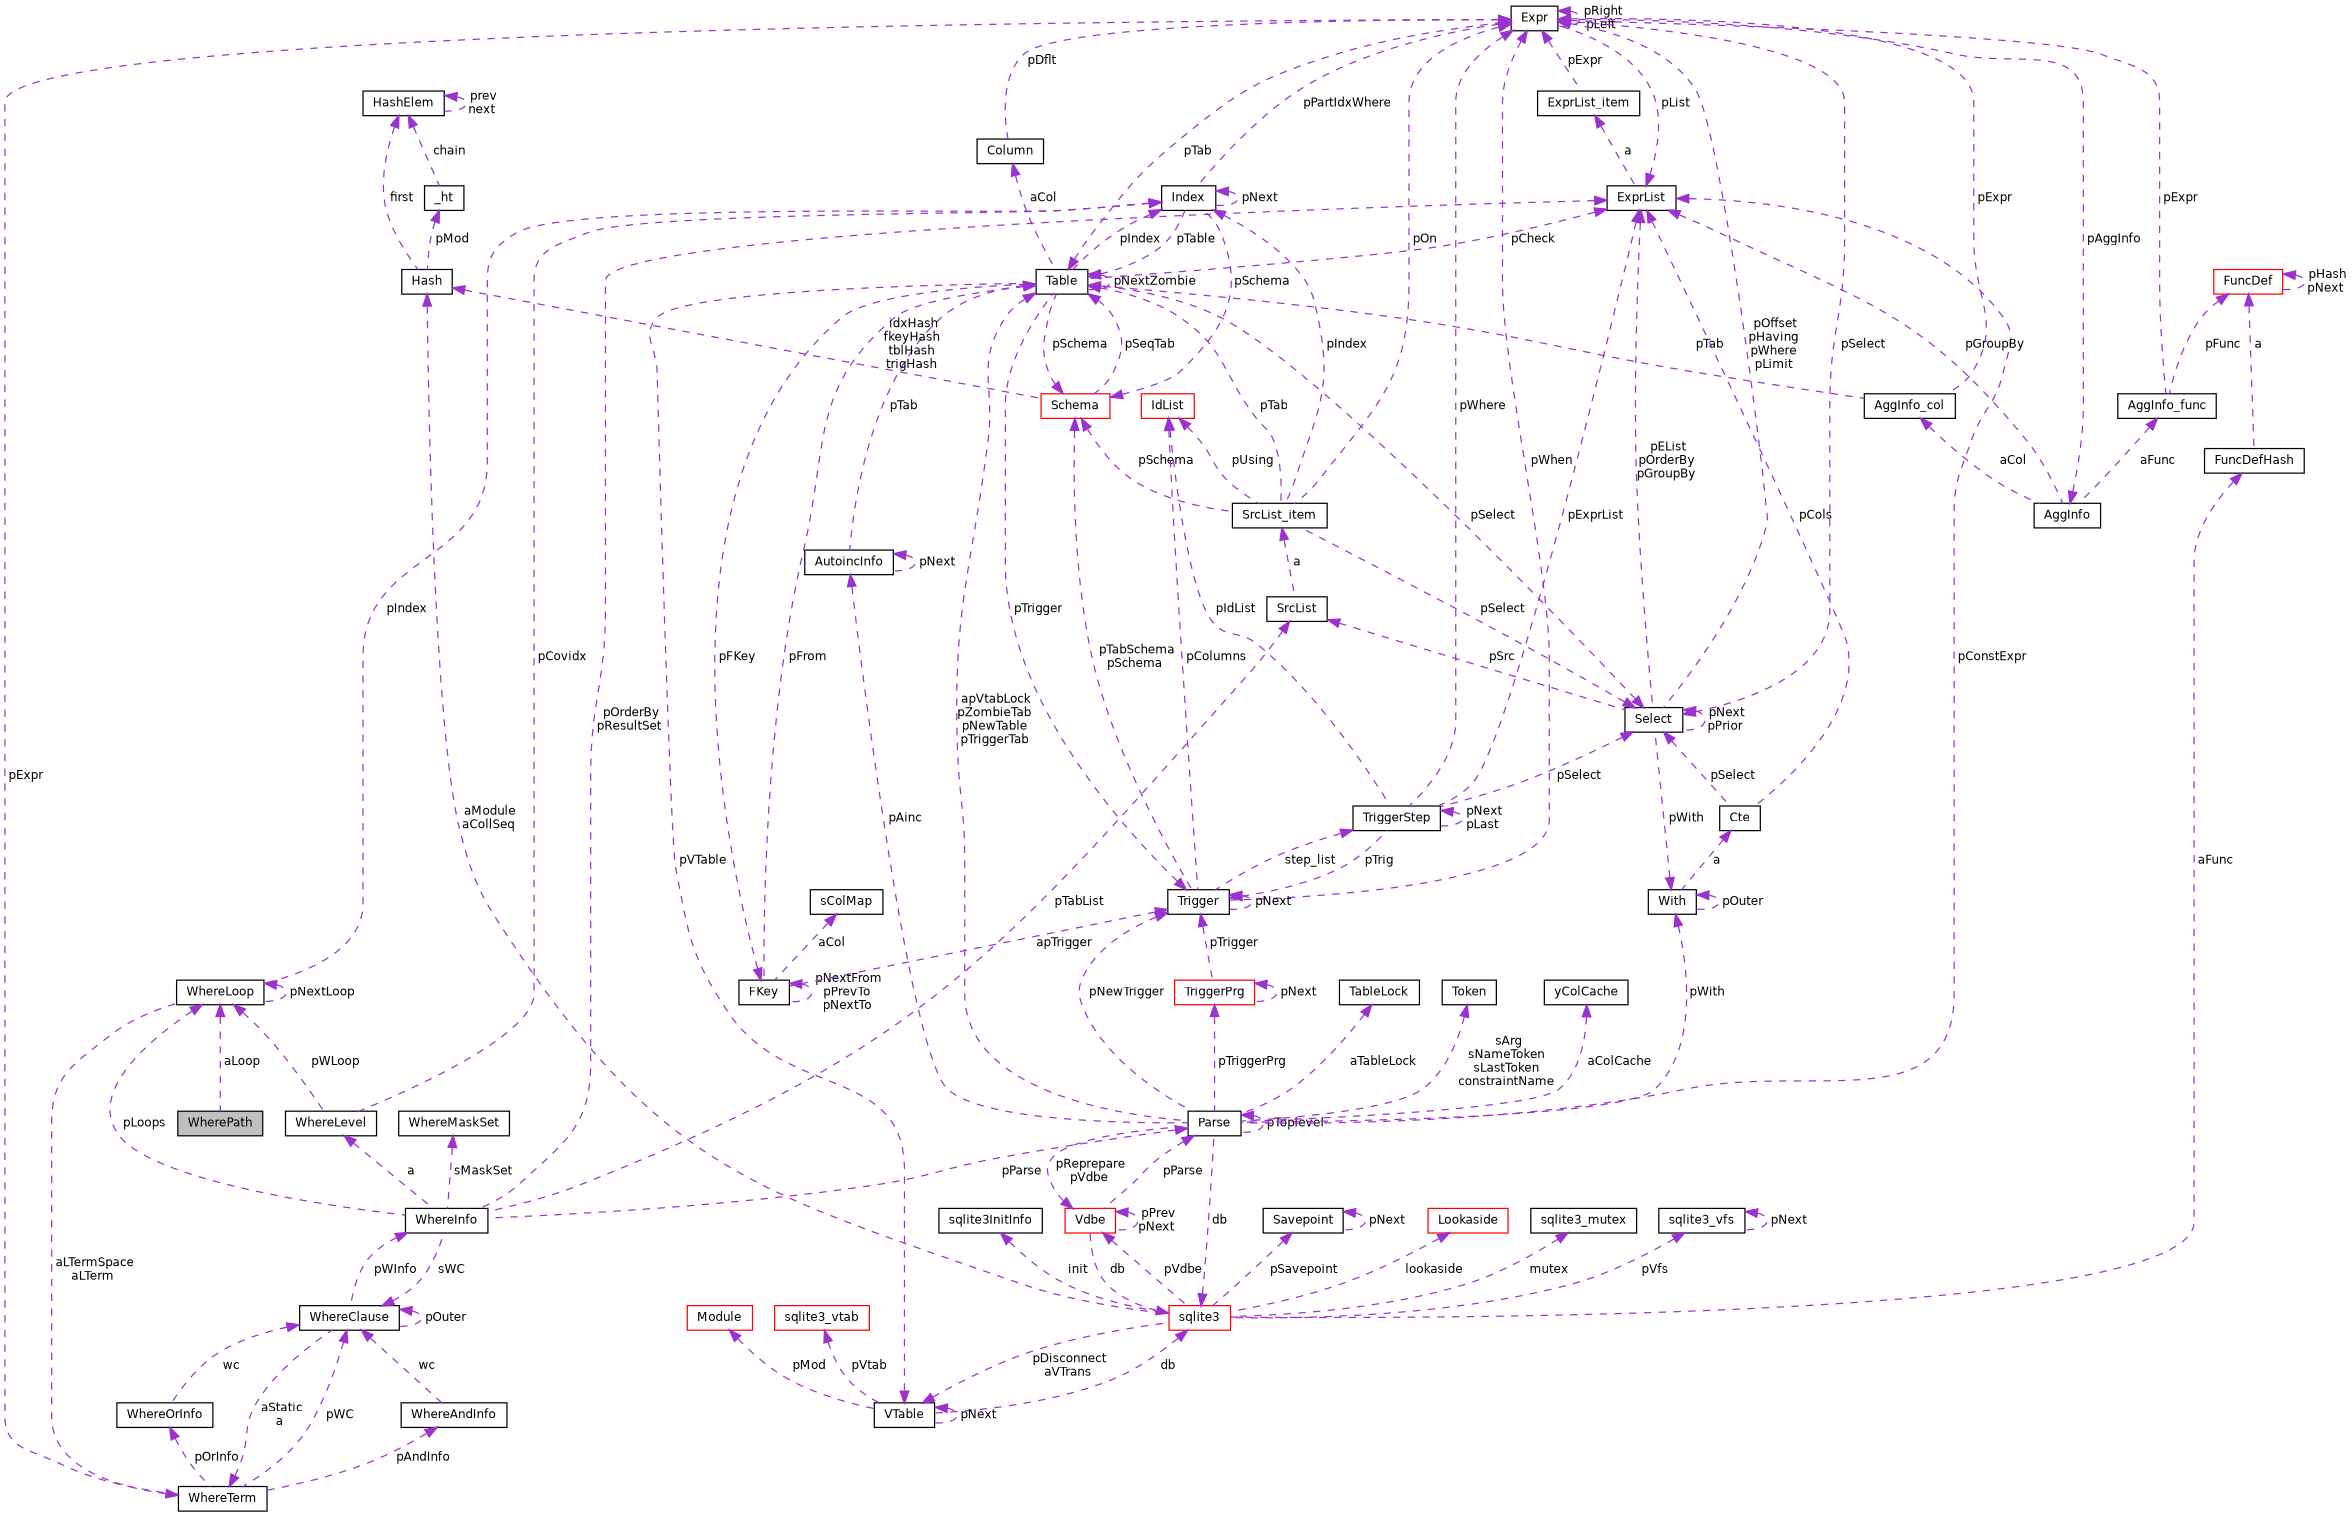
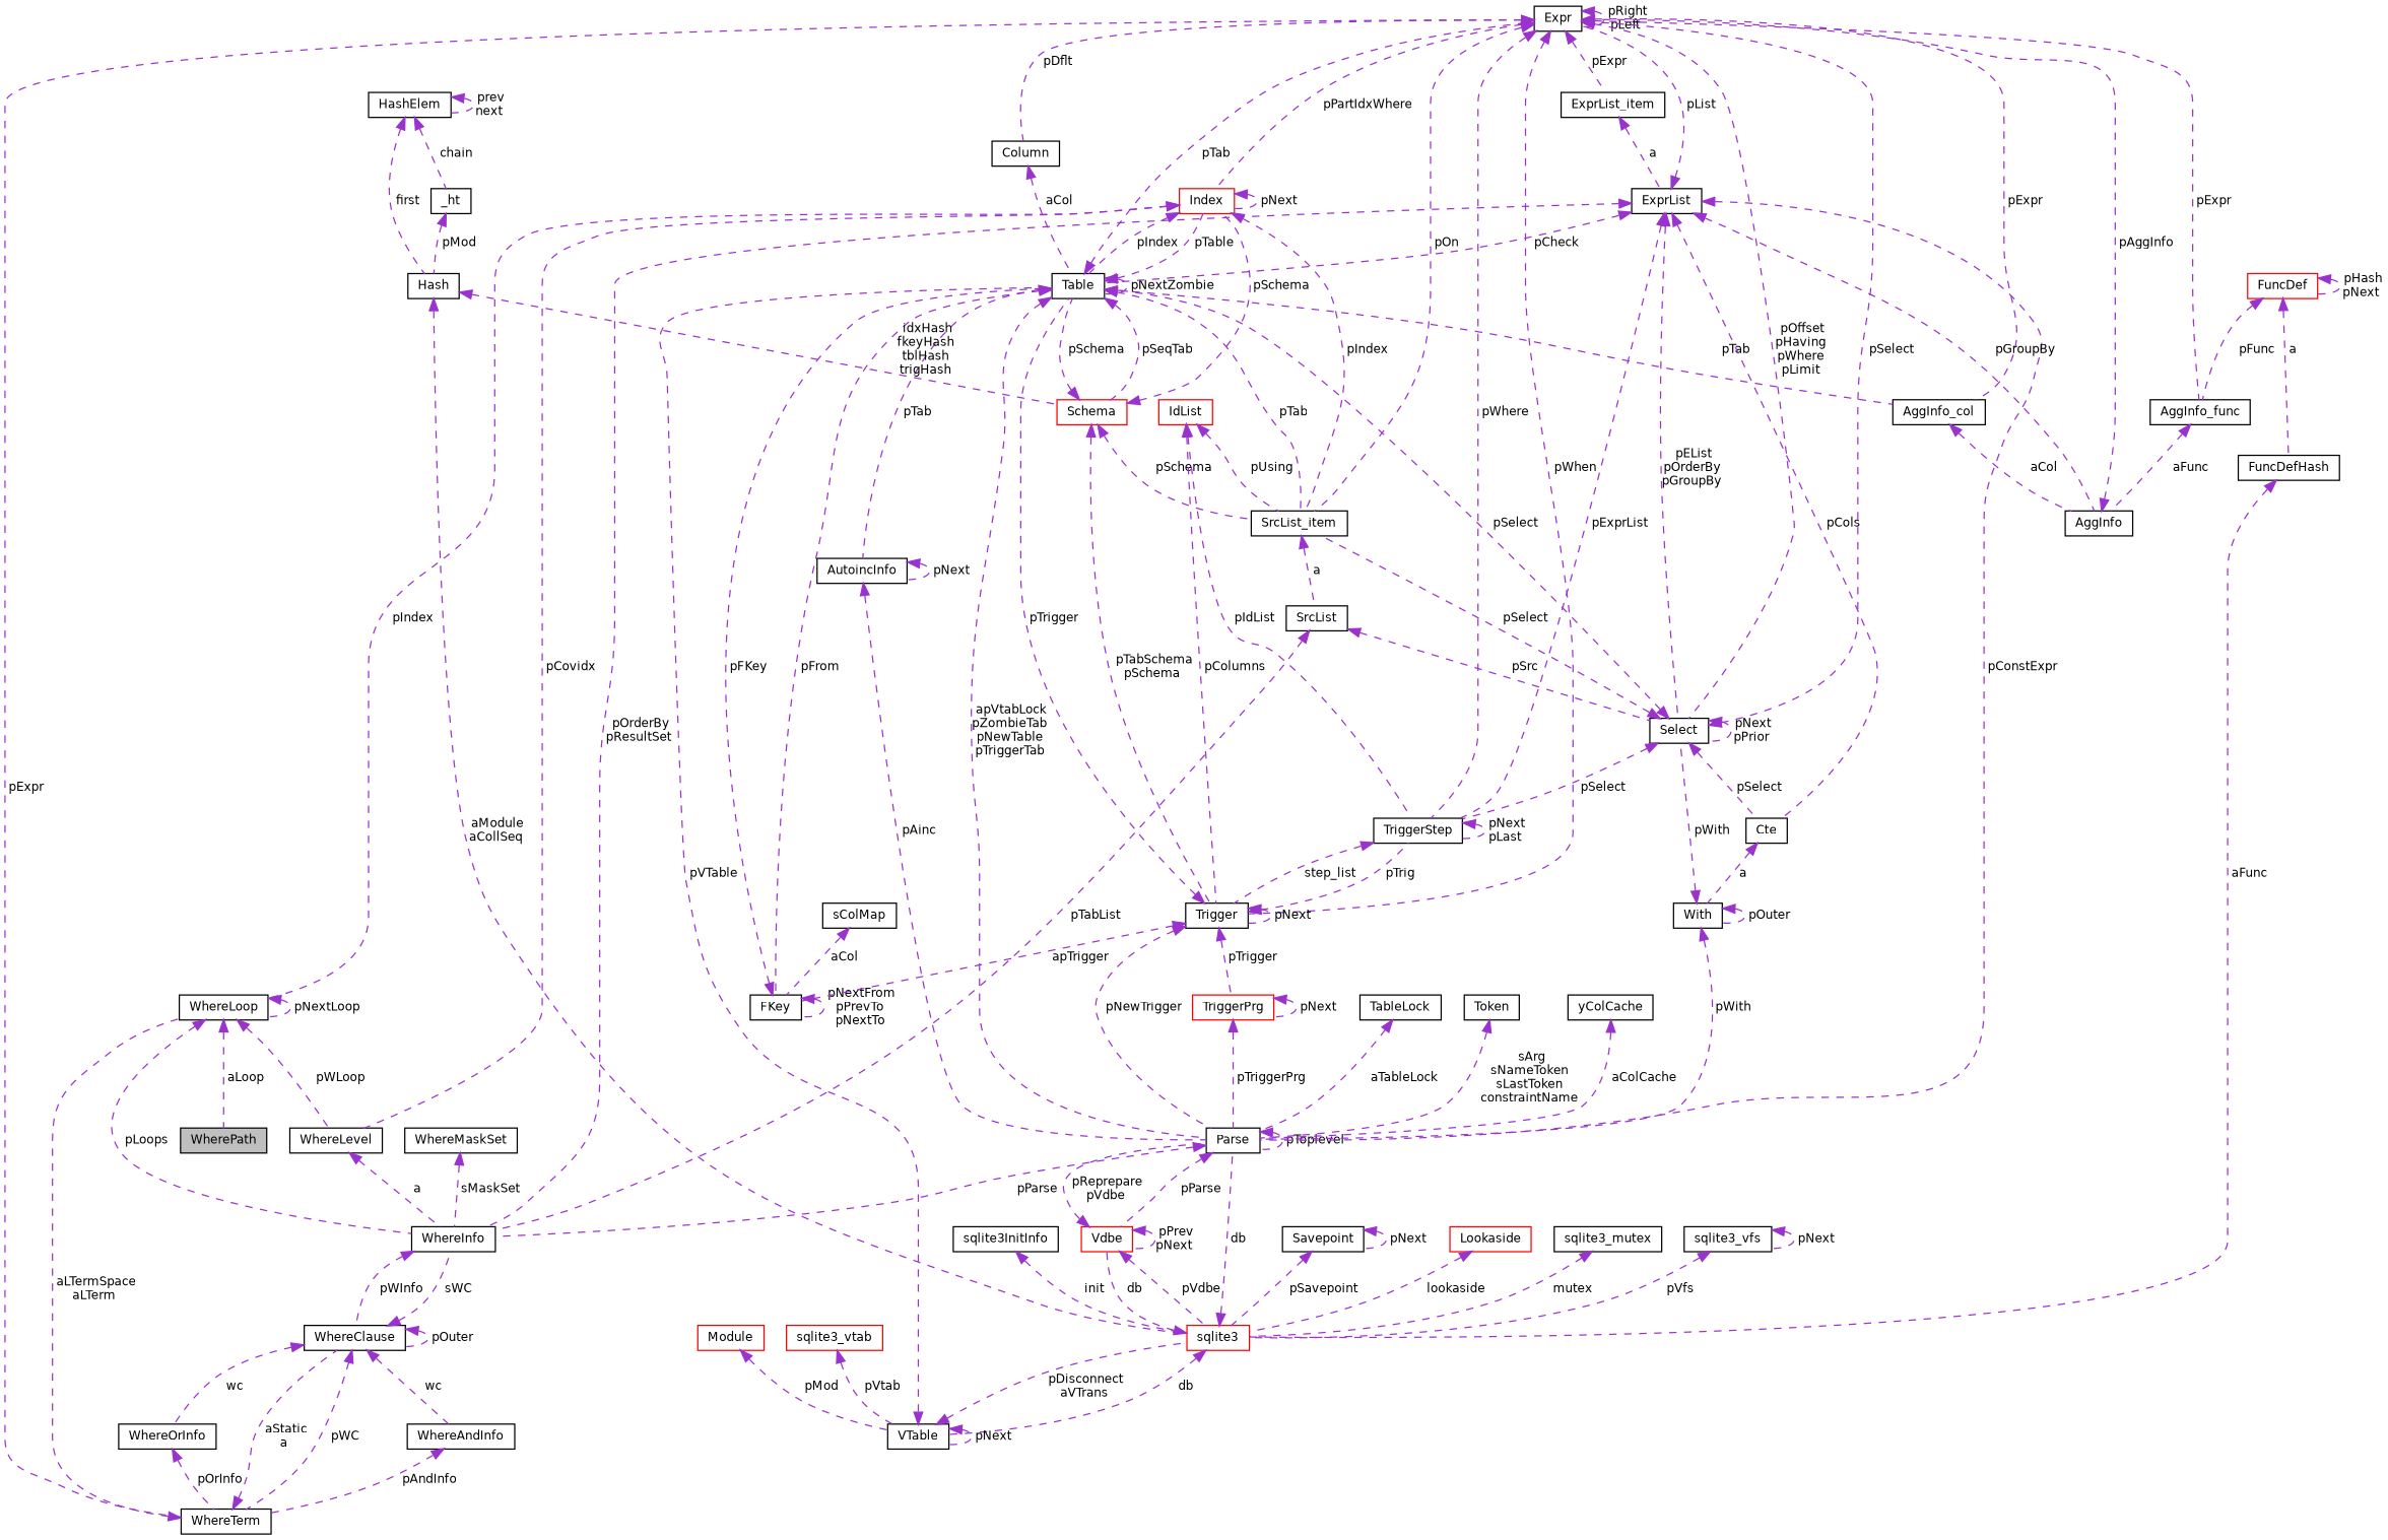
  digraph {
    node [color=black fillcolor=white fontname=Helvetica fontsize=10 shape=record style=filled]
    edge [color=darkorchid3 dir=back fontname=Helvetica fontsize=10 labelfontname=Helvetica labelfontsize=10 style=dashed]
    n1 [fillcolor=grey75 fontcolor=black height=0.2 label=WherePath width=0.4]
    n2 [height=0.2 label=WhereLoop width=0.4]
    n3 [height=0.2 label=WhereInfo width=0.4]
    n4 [height=0.2 label=WhereLevel width=0.4]
    n5 [height=0.2 label=WhereClause width=0.4]
    n6 [height=0.2 label=WhereTerm width=0.4]
    n7 [height=0.2 label=WhereAndInfo width=0.4]
    n8 [height=0.2 label=WhereOrInfo width=0.4]
-   n9 [height=0.2 label=Index width=0.4]
+   n9 [color=red height=0.2 label=Index width=0.4]
    n10 [height=0.2 label=Table width=0.4]
    n11 [height=0.2 label=SrcList_item width=0.4]
    n12 [color=red height=0.2 label=Schema width=0.4]
    n13 [height=0.2 label=Expr width=0.4]
    n14 [height=0.2 label=AggInfo_col width=0.4]
    n15 [height=0.2 label=FKey width=0.4]
    n16 [height=0.2 label=Parse width=0.4]
    n17 [height=0.2 label=AutoincInfo width=0.4]
    n18 [height=0.2 label=SrcList width=0.4]
    n19 [height=0.2 label=Trigger width=0.4]
    n20 [height=0.2 label=TriggerStep width=0.4]
    n21 [color=red height=0.2 label=TriggerPrg width=0.4]
    n22 [height=0.2 label=Column width=0.4]
    n23 [height=0.2 label=AggInfo_func width=0.4]
    n24 [height=0.2 label=ExprList_item width=0.4]
    n25 [height=0.2 label=Select width=0.4]
    n26 [height=0.2 label=AggInfo width=0.4]
    n27 [color=red height=0.2 label=Vdbe width=0.4]
    n28 [height=0.2 label=ExprList width=0.4]
    n29 [height=0.2 label=Cte width=0.4]
    n30 [color=red height=0.2 label=FuncDef width=0.4]
    n31 [height=0.2 label=FuncDefHash width=0.4]
    n32 [color=red height=0.2 label=sqlite3 width=0.4]
    n33 [height=0.2 label=With width=0.4]
    n34 [color=red height=0.2 label=IdList width=0.4]
    n35 [height=0.2 label=sColMap width=0.4]
    n36 [height=0.2 label=VTable width=0.4]
    n37 [height=0.2 label=TableLock width=0.4]
    n38 [height=0.2 label=Token width=0.4]
    n39 [height=0.2 label=yColCache width=0.4]
    n40 [height=0.2 label=Savepoint width=0.4]
    n41 [color=red height=0.2 label=Lookaside width=0.4]
    n42 [height=0.2 label=sqlite3_mutex width=0.4]
    n43 [height=0.2 label=sqlite3_vfs width=0.4]
    n44 [height=0.2 label=sqlite3InitInfo width=0.4]
    n45 [height=0.2 label=Hash width=0.4]
    n46 [height=0.2 label=_ht width=0.4]
    n47 [height=0.2 label=HashElem width=0.4]
    n48 [color=red height=0.2 label=Module width=0.4]
    n49 [color=red height=0.2 label=sqlite3_vtab width=0.4]
    n50 [height=0.2 label=WhereMaskSet width=0.4]
    n2 -> n1 [label=" aLoop"]
    n2 -> n2 [label=" pNextLoop"]
    n2 -> n3 [label=" pLoops"]
    n2 -> n4 [label=" pWLoop"]
    n3 -> n5 [label=" pWInfo"]
    n4 -> n3 [label=" a"]
    n5 -> n3 [label=" sWC"]
    n5 -> n5 [label=" pOuter"]
    n5 -> n6 [label=" pWC"]
    n5 -> n7 [label=" wc"]
    n5 -> n8 [label=" wc"]
    n6 -> n2 [label=" aLTermSpace\naLTerm"]
    n6 -> n5 [label=" aStatic\na"]
    n7 -> n6 [label=" pAndInfo"]
    n8 -> n6 [label=" pOrInfo"]
    n9 -> n2 [label=" pIndex"]
    n9 -> n4 [label=" pCovidx"]
    n9 -> n9 [label=" pNext"]
    n9 -> n10 [label=" pIndex"]
    n9 -> n11 [label=" pIndex"]
    n10 -> n9 [label=" pTable"]
    n10 -> n10 [label=" pNextZombie"]
    n10 -> n11 [label=" pTab"]
    n10 -> n12 [label=" pSeqTab"]
    n10 -> n13 [label=" pTab"]
    n10 -> n14 [label=" pTab"]
    n10 -> n15 [label=" pFrom"]
    n10 -> n16 [label=" apVtabLock\npZombieTab\npNewTable\npTriggerTab"]
    n10 -> n17 [label=" pTab"]
    n11 -> n18 [label=" a"]
    n12 -> n9 [label=" pSchema"]
    n12 -> n10 [label=" pSchema"]
    n12 -> n11 [label=" pSchema"]
    n12 -> n19 [label=" pTabSchema\npSchema"]
    n13 -> n6 [label=" pExpr"]
    n13 -> n9 [label=" pPartIdxWhere"]
    n13 -> n11 [label=" pOn"]
    n13 -> n13 [label=" pRight\npLeft"]
    n13 -> n14 [label=" pExpr"]
    n13 -> n19 [label=" pWhen"]
    n13 -> n20 [label=" pWhere"]
    n13 -> n22 [label=" pDflt"]
    n13 -> n23 [label=" pExpr"]
    n13 -> n24 [label=" pExpr"]
    n13 -> n25 [label=" pOffset\npHaving\npWhere\npLimit"]
    n14 -> n26 [label=" aCol"]
    n15 -> n10 [label=" pFKey"]
    n15 -> n15 [label=" pNextFrom\npPrevTo\npNextTo"]
    n16 -> n3 [label=" pParse"]
    n16 -> n16 [label=" pToplevel"]
    n16 -> n27 [label=" pParse"]
    n17 -> n16 [label=" pAinc"]
    n17 -> n17 [label=" pNext"]
    n18 -> n3 [label=" pTabList"]
    n18 -> n25 [label=" pSrc"]
    n19 -> n10 [label=" pTrigger"]
    n19 -> n15 [label=" apTrigger"]
    n19 -> n16 [label=" pNewTrigger"]
    n19 -> n19 [label=" pNext"]
    n19 -> n20 [label=" pTrig"]
    n19 -> n21 [label=" pTrigger"]
    n20 -> n19 [label=" step_list"]
    n20 -> n20 [label=" pNext\npLast"]
    n21 -> n16 [label=" pTriggerPrg"]
    n21 -> n21 [label=" pNext"]
    n22 -> n10 [label=" aCol"]
    n23 -> n26 [label=" aFunc"]
    n24 -> n28 [label=" a"]
    n25 -> n10 [label=" pSelect"]
    n25 -> n11 [label=" pSelect"]
    n25 -> n13 [label=" pSelect"]
    n25 -> n20 [label=" pSelect"]
    n25 -> n25 [label=" pNext\npPrior"]
    n25 -> n29 [label=" pSelect"]
    n26 -> n13 [label=" pAggInfo"]
    n27 -> n16 [label=" pReprepare\npVdbe"]
    n27 -> n27 [label=" pPrev\npNext"]
    n27 -> n32 [label=" pVdbe"]
    n28 -> n3 [label=" pOrderBy\npResultSet"]
    n28 -> n10 [label=" pCheck"]
    n28 -> n13 [label=" pList"]
    n28 -> n16 [label=" pConstExpr"]
    n28 -> n20 [label=" pExprList"]
    n28 -> n25 [label=" pEList\npOrderBy\npGroupBy"]
    n28 -> n26 [label=" pGroupBy"]
    n28 -> n29 [label=" pCols"]
    n29 -> n33 [label=" a"]
    n30 -> n23 [label=" pFunc"]
    n30 -> n30 [label=" pHash\npNext"]
    n30 -> n31 [label=" a"]
    n31 -> n32 [label=" aFunc"]
    n32 -> n16 [label=" db"]
    n32 -> n27 [label=" db"]
    n32 -> n36 [label=" db"]
    n33 -> n16 [label=" pWith"]
    n33 -> n25 [label=" pWith"]
    n33 -> n33 [label=" pOuter"]
    n34 -> n11 [label=" pUsing"]
    n34 -> n19 [label=" pColumns"]
    n34 -> n20 [label=" pIdList"]
    n35 -> n15 [label=" aCol"]
    n36 -> n10 [label=" pVTable"]
    n36 -> n32 [label=" pDisconnect\naVTrans"]
    n36 -> n36 [label=" pNext"]
    n37 -> n16 [label=" aTableLock"]
    n38 -> n16 [label=" sArg\nsNameToken\nsLastToken\nconstraintName"]
    n39 -> n16 [label=" aColCache"]
    n40 -> n32 [label=" pSavepoint"]
    n40 -> n40 [label=" pNext"]
    n41 -> n32 [label=" lookaside"]
    n42 -> n32 [label=" mutex"]
    n43 -> n32 [label=" pVfs"]
    n43 -> n43 [label=" pNext"]
    n44 -> n32 [label=" init"]
    n45 -> n12 [label=" idxHash\nfkeyHash\ntblHash\ntrigHash"]
    n45 -> n32 [label=" aModule\naCollSeq"]
    n46 -> n45 [label=" pMod"]
    n47 -> n45 [label=" first"]
    n47 -> n46 [label=" chain"]
    n47 -> n47 [label=" prev\nnext"]
    n48 -> n36 [label=" pMod"]
    n49 -> n36 [label=" pVtab"]
    n50 -> n3 [label=" sMaskSet"]
  }
